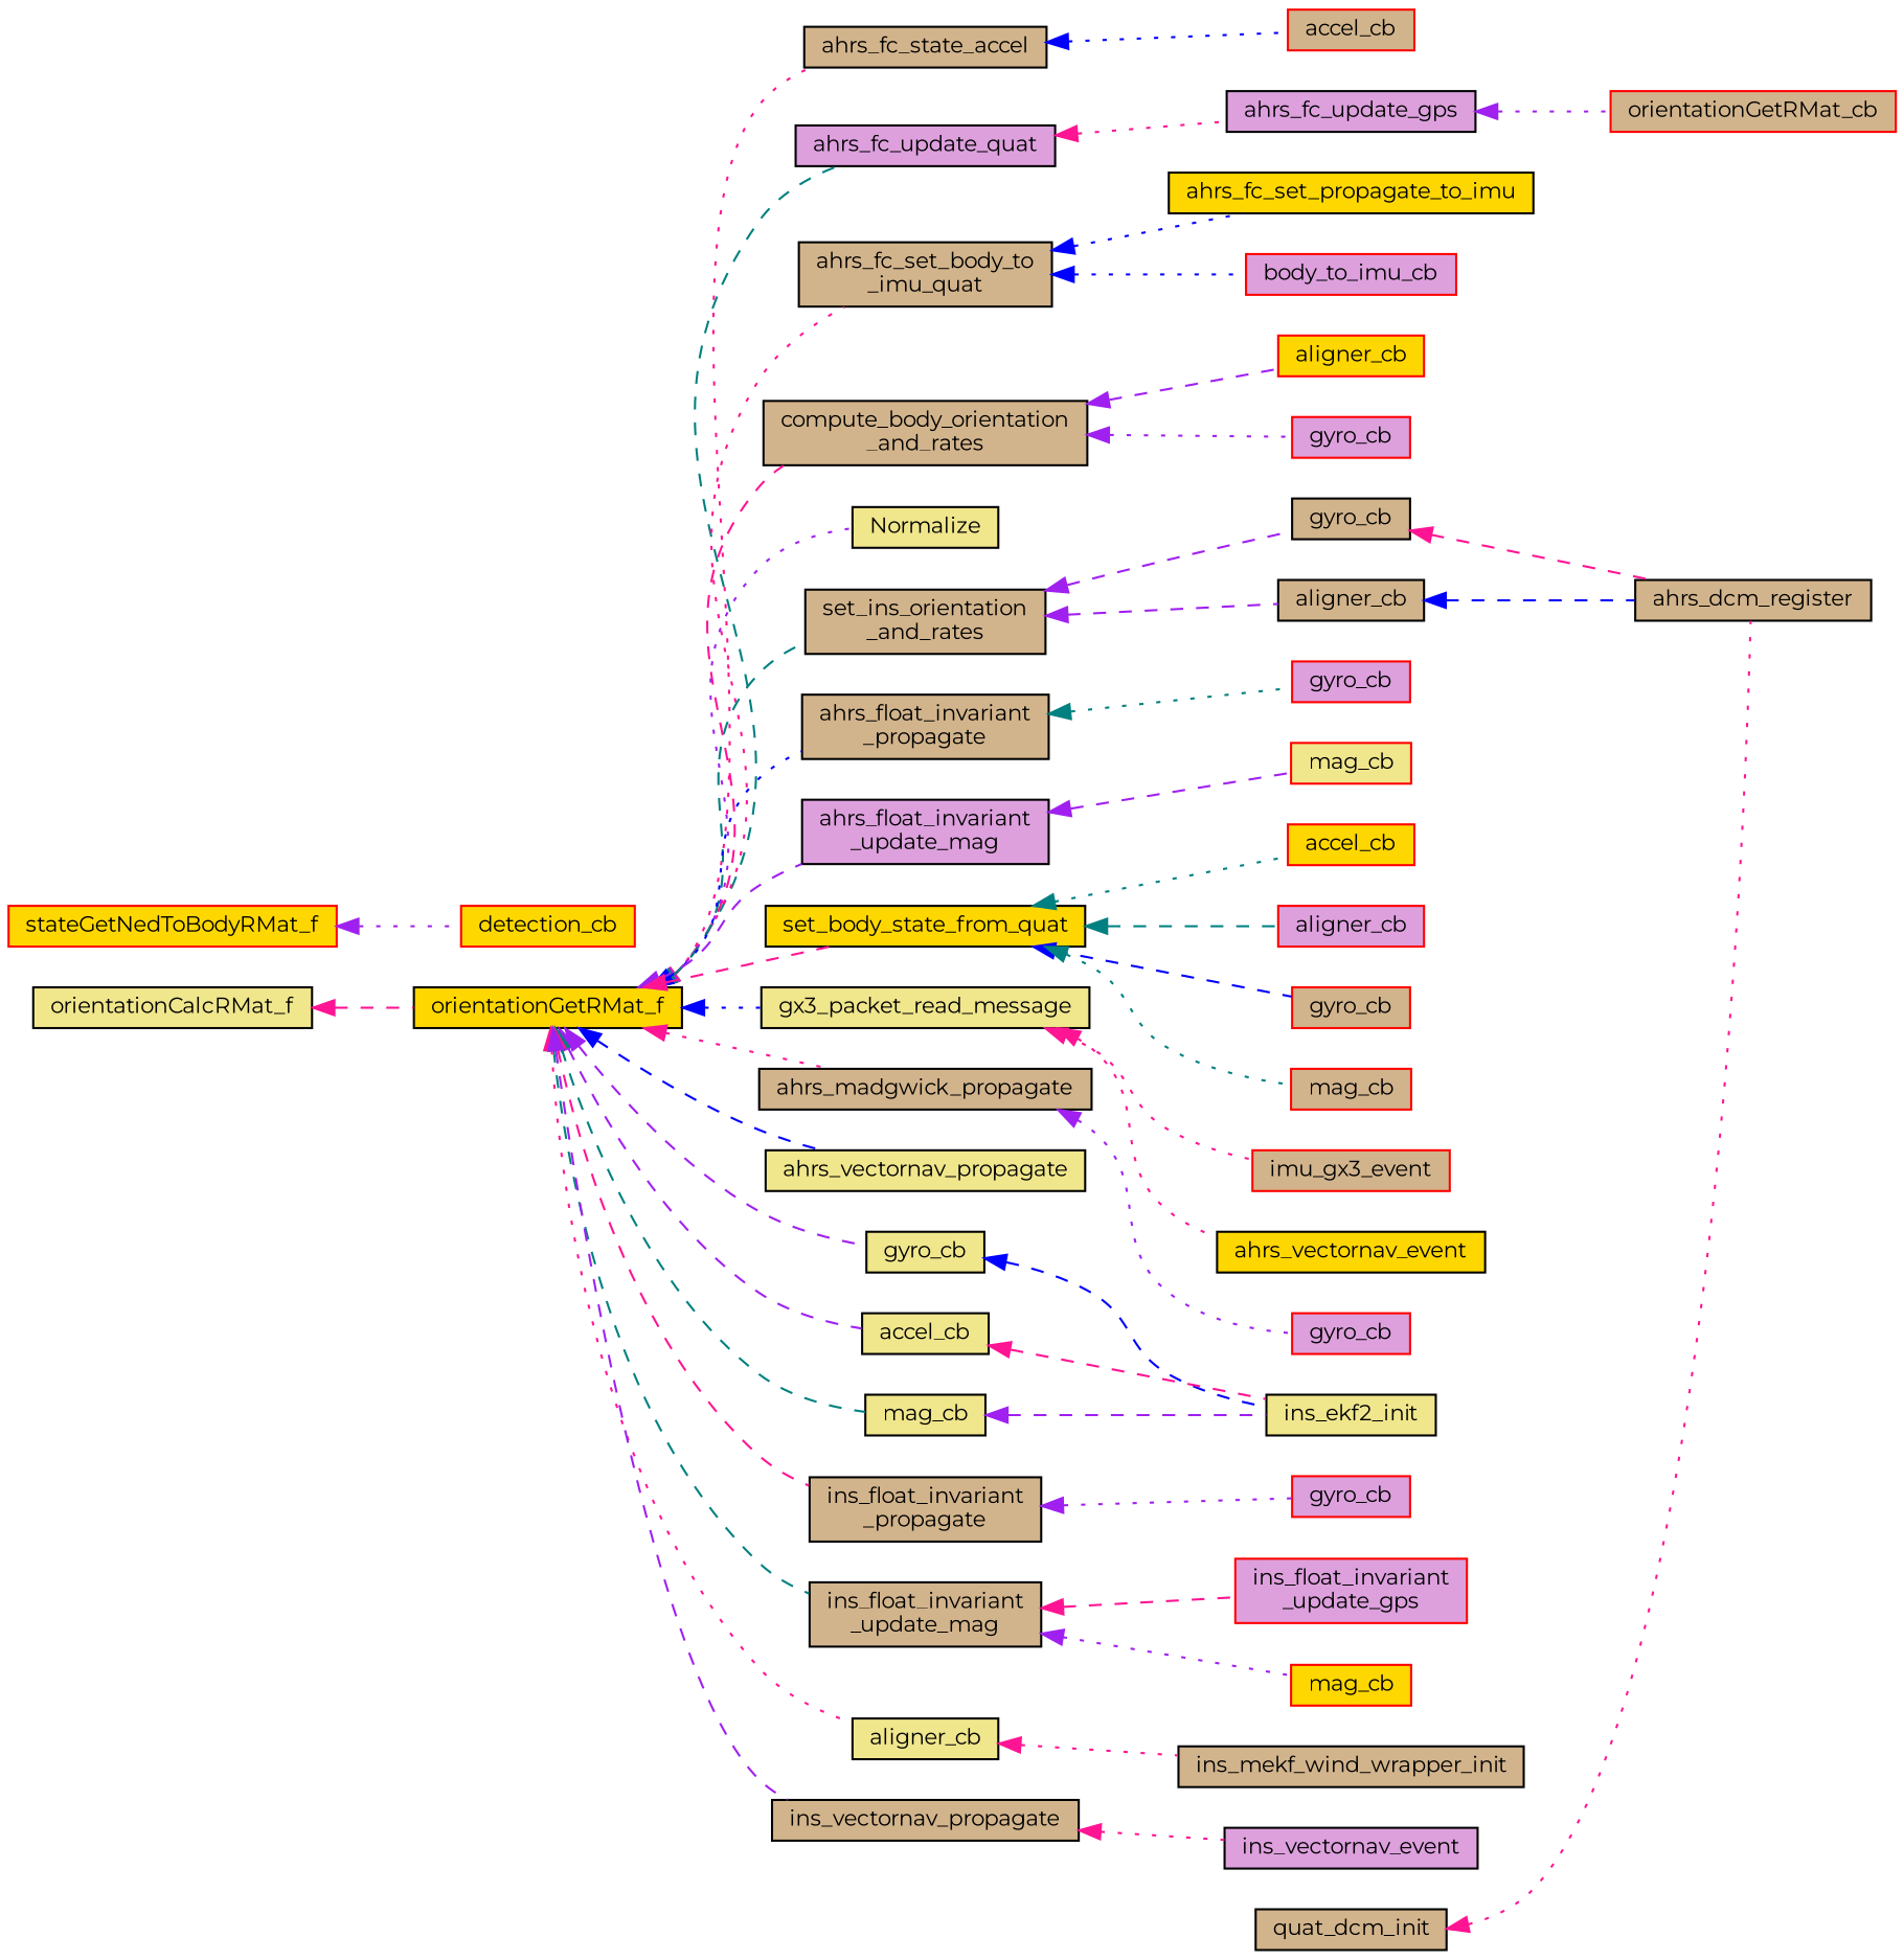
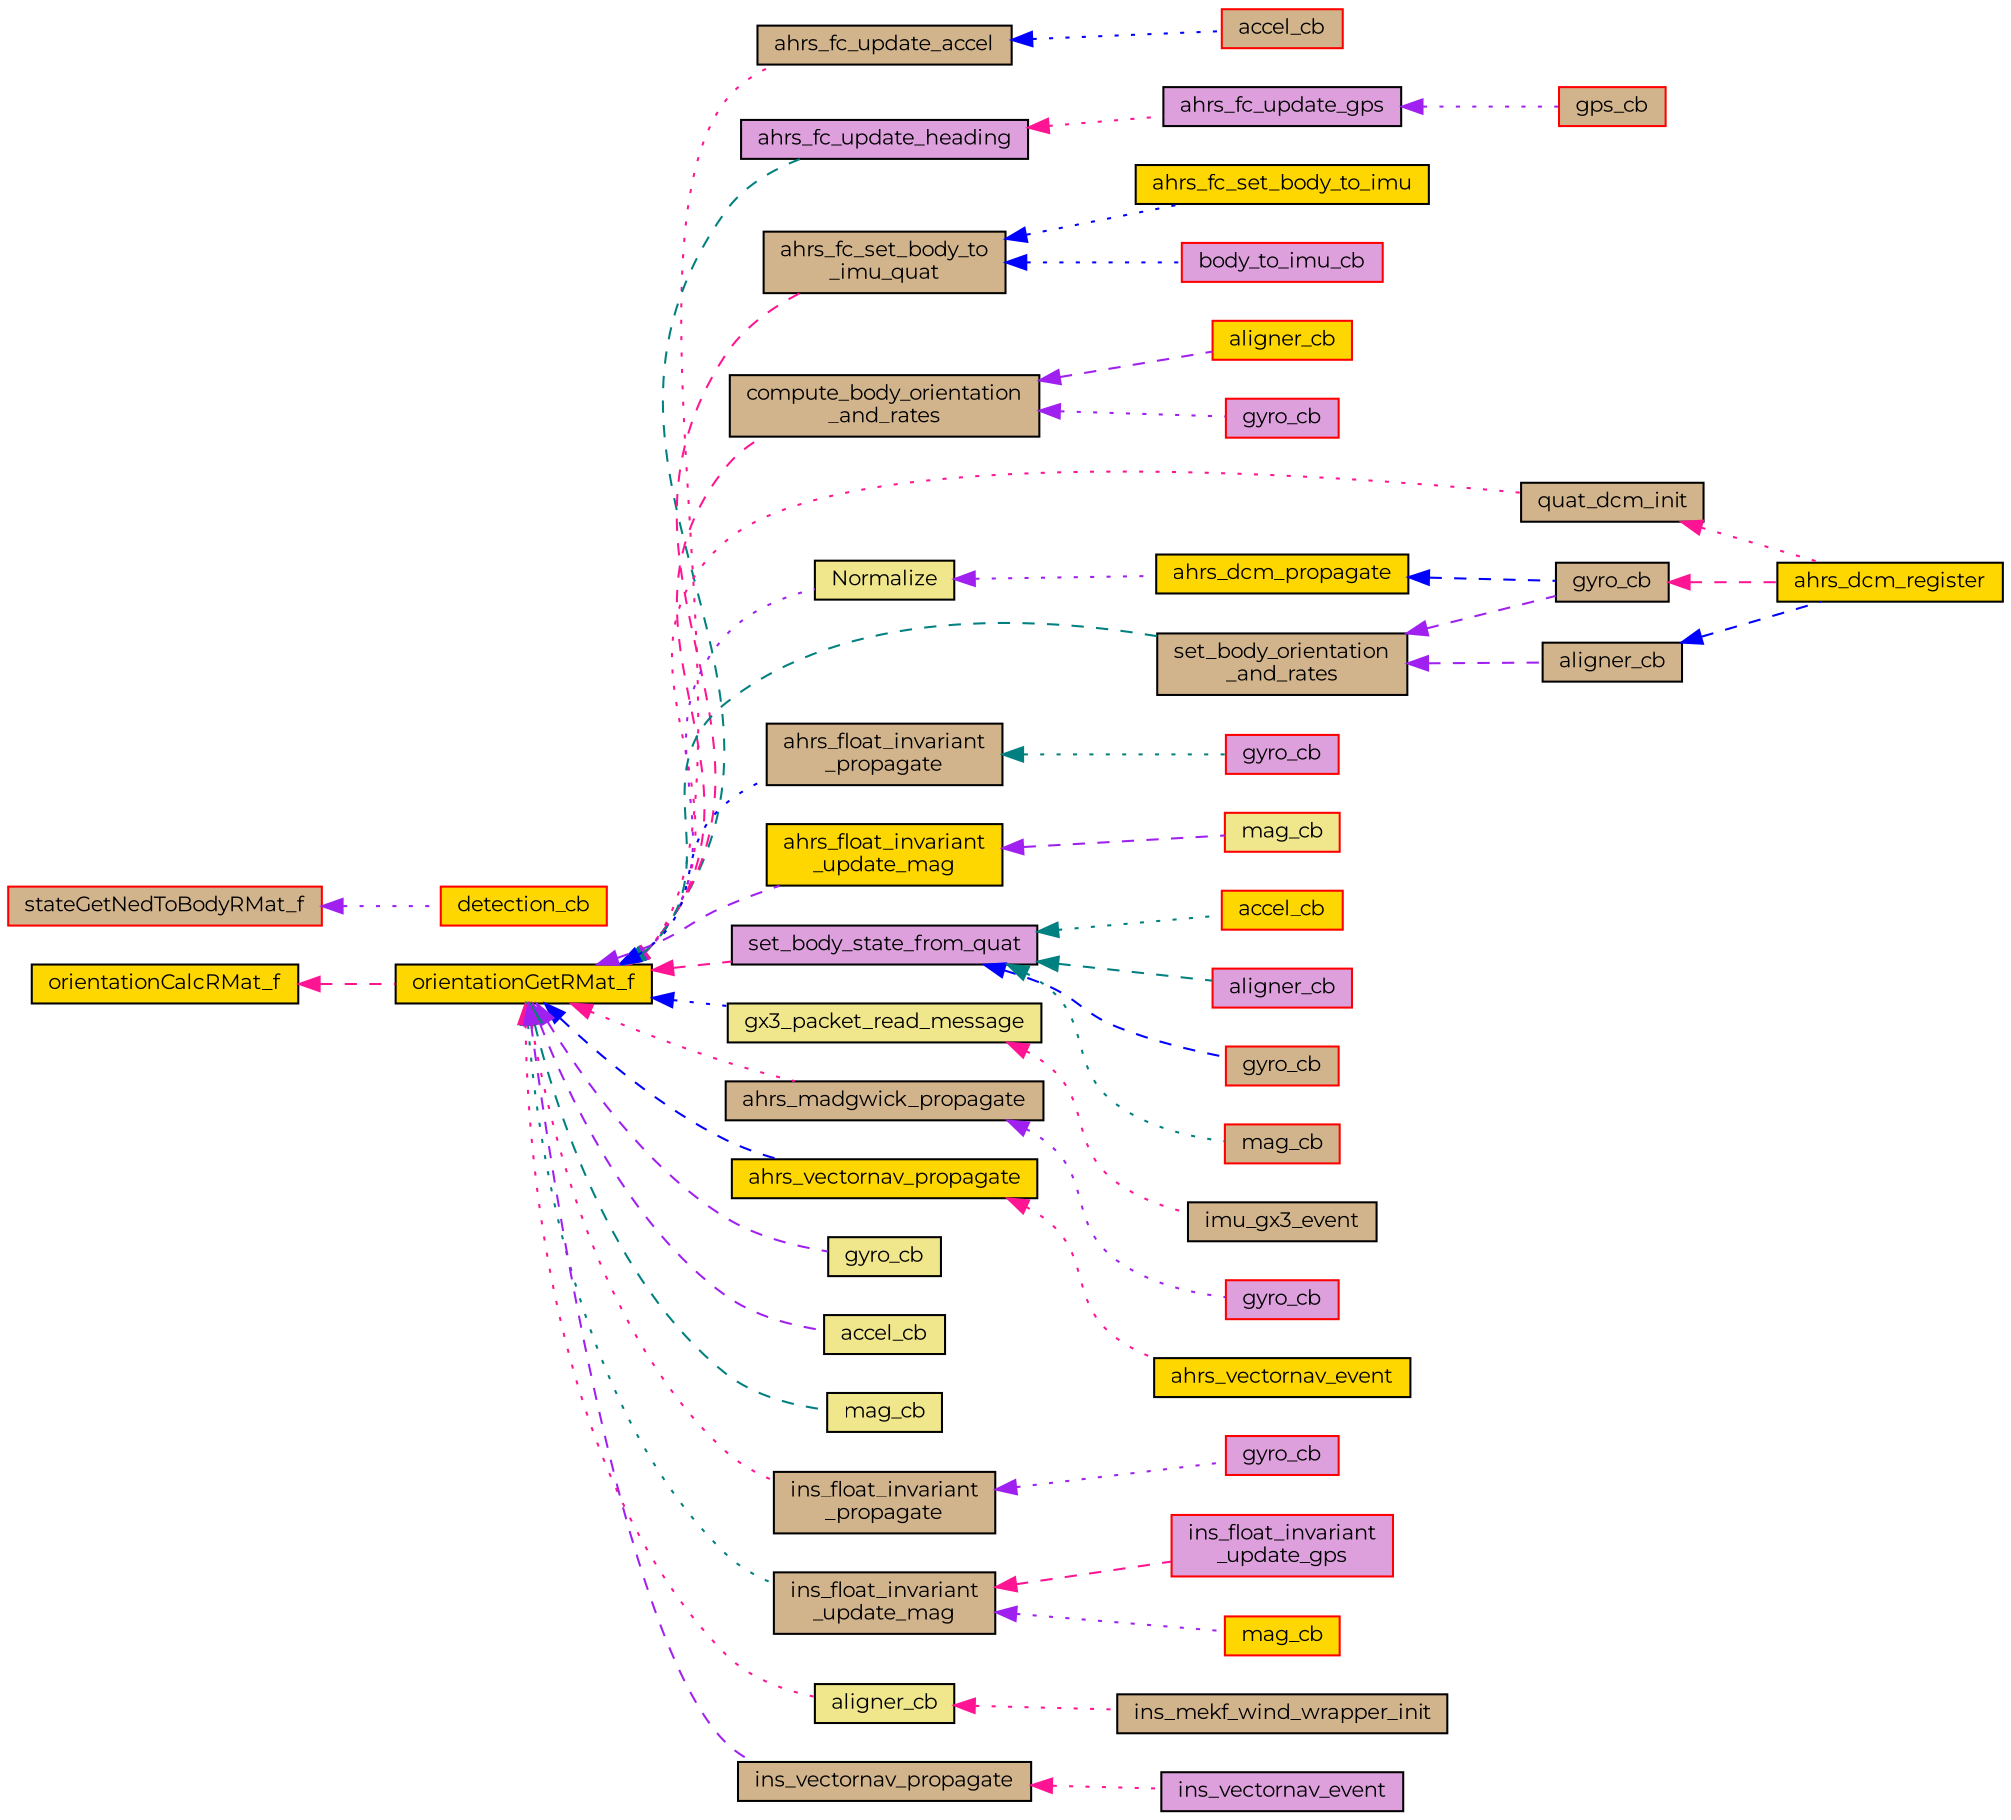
  digraph {
    fontname=Montserrat
    rankdir=LR
    node [color=black fillcolor=tan fontname=Montserrat fontsize=10 shape=record style=filled]
    edge [color=deeppink dir=back fontname=Montserrat fontsize=10 labelfontname=FreeSans labelfontsize=10 style=dotted]
-   n1 [fillcolor=khaki fontcolor=black height=0.2 label=orientationCalcRMat_f width=0.4]
+   n1 [fillcolor=gold fontcolor=black height=0.2 label=orientationCalcRMat_f width=0.4]
    n2 [fillcolor=gold height=0.2 label=orientationGetRMat_f width=0.4]
-   n3 [height=0.2 label=ahrs_fc_state_accel width=0.4]
-   n4 [fillcolor=plum height=0.2 label=ahrs_fc_update_quat width=0.4]
+   n3 [height=0.2 label=ahrs_fc_update_accel width=0.4]
+   n4 [fillcolor=plum height=0.2 label=ahrs_fc_update_heading width=0.4]
    n5 [height=0.2 label="ahrs_fc_set_body_to\l_imu_quat" width=0.4]
    n6 [height=0.2 label="compute_body_orientation\l_and_rates" width=0.4]
    n7 [height=0.2 label=quat_dcm_init width=0.4]
    n8 [fillcolor=khaki height=0.2 label=Normalize width=0.4]
-   n9 [height=0.2 label="set_ins_orientation\l_and_rates" width=0.4]
+   n9 [height=0.2 label="set_body_orientation\l_and_rates" width=0.4]
    n10 [height=0.2 label="ahrs_float_invariant\l_propagate" width=0.4]
-   n11 [fillcolor=plum height=0.2 label="ahrs_float_invariant\l_update_mag" width=0.4]
-   n12 [fillcolor=gold height=0.2 label=set_body_state_from_quat width=0.4]
+   n11 [fillcolor=gold height=0.2 label="ahrs_float_invariant\l_update_mag" width=0.4]
+   n12 [fillcolor=plum height=0.2 label=set_body_state_from_quat width=0.4]
    n13 [fillcolor=khaki height=0.2 label=gx3_packet_read_message width=0.4]
    n14 [height=0.2 label=ahrs_madgwick_propagate width=0.4]
-   n15 [fillcolor=khaki height=0.2 label=ahrs_vectornav_propagate width=0.4]
+   n15 [fillcolor=gold height=0.2 label=ahrs_vectornav_propagate width=0.4]
    n16 [fillcolor=khaki height=0.2 label=gyro_cb width=0.4]
    n17 [fillcolor=khaki height=0.2 label=accel_cb width=0.4]
    n18 [fillcolor=khaki height=0.2 label=mag_cb width=0.4]
    n19 [height=0.2 label="ins_float_invariant\l_propagate" width=0.4]
    n20 [height=0.2 label="ins_float_invariant\l_update_mag" width=0.4]
    n21 [fillcolor=khaki height=0.2 label=aligner_cb width=0.4]
    n22 [height=0.2 label=ins_vectornav_propagate width=0.4]
    n23 [color=red height=0.2 label=accel_cb width=0.4]
    n24 [fillcolor=plum height=0.2 label=ahrs_fc_update_gps width=0.4]
-   n25 [fillcolor=gold height=0.2 label=ahrs_fc_set_propagate_to_imu width=0.4]
+   n25 [fillcolor=gold height=0.2 label=ahrs_fc_set_body_to_imu width=0.4]
    n26 [color=red fillcolor=plum height=0.2 label=body_to_imu_cb width=0.4]
    n27 [color=red fillcolor=gold height=0.2 label=aligner_cb width=0.4]
    n28 [color=red fillcolor=plum height=0.2 label=gyro_cb width=0.4]
-   n29 [height=0.2 label=ahrs_dcm_register width=0.4]
+   n29 [fillcolor=gold height=0.2 label=ahrs_dcm_register width=0.4]
+   n30 [fillcolor=gold height=0.2 label=ahrs_dcm_propagate width=0.4]
    n31 [height=0.2 label=gyro_cb width=0.4]
    n32 [height=0.2 label=aligner_cb width=0.4]
    n33 [color=red fillcolor=plum height=0.2 label=gyro_cb width=0.4]
    n34 [color=red fillcolor=khaki height=0.2 label=mag_cb width=0.4]
    n35 [color=red fillcolor=gold height=0.2 label=accel_cb width=0.4]
    n36 [color=red fillcolor=plum height=0.2 label=aligner_cb width=0.4]
    n37 [color=red height=0.2 label=gyro_cb width=0.4]
    n38 [color=red height=0.2 label=mag_cb width=0.4]
-   n39 [color=red height=0.2 label=imu_gx3_event width=0.4]
+   n39 [height=0.2 label=imu_gx3_event width=0.4]
    n40 [color=red fillcolor=plum height=0.2 label=gyro_cb width=0.4]
    n41 [fillcolor=gold height=0.2 label=ahrs_vectornav_event width=0.4]
-   n42 [fillcolor=khaki height=0.2 label=ins_ekf2_init width=0.4]
    n43 [color=red fillcolor=plum height=0.2 label=gyro_cb width=0.4]
    n44 [color=red fillcolor=plum height=0.2 label="ins_float_invariant\l_update_gps" width=0.4]
    n45 [color=red fillcolor=gold height=0.2 label=mag_cb width=0.4]
    n46 [height=0.2 label=ins_mekf_wind_wrapper_init width=0.4]
    n47 [fillcolor=plum height=0.2 label=ins_vectornav_event width=0.4]
-   n48 [color=red fillcolor=gold height=0.2 label=stateGetNedToBodyRMat_f width=0.4]
+   n48 [color=red height=0.2 label=stateGetNedToBodyRMat_f width=0.4]
    n49 [color=red fillcolor=gold height=0.2 label=detection_cb width=0.4]
-   n50 [color=red height=0.2 label=orientationGetRMat_cb width=0.4]
+   n50 [color=red height=0.2 label=gps_cb width=0.4]
    n1 -> n2 [style=dashed]
    n2 -> n3
    n2 -> n4 [color=teal style=dashed]
-   n2 -> n5
+   n2 -> n5 [style=dashed]
    n2 -> n6 [style=dashed]
+   n2 -> n7
    n2 -> n8 [color=purple]
    n2 -> n9 [color=teal style=dashed]
    n2 -> n10 [color=blue]
    n2 -> n11 [color=purple style=dashed]
    n2 -> n12 [style=dashed]
    n2 -> n13 [color=blue]
    n2 -> n14
    n2 -> n15 [color=blue style=dashed]
    n2 -> n16 [color=purple style=dashed]
    n2 -> n17 [color=purple style=dashed]
    n2 -> n18 [color=teal style=dashed]
-   n2 -> n19 [style=dashed]
-   n2 -> n20 [color=teal style=dashed]
+   n2 -> n19
+   n2 -> n20 [color=teal]
    n2 -> n21
    n2 -> n22 [color=purple style=dashed]
    n3 -> n23 [color=blue]
    n4 -> n24
    n5 -> n25 [color=blue]
    n5 -> n26 [color=blue]
    n6 -> n27 [color=purple style=dashed]
    n6 -> n28 [color=purple]
    n7 -> n29
+   n8 -> n30 [color=purple]
    n9 -> n31 [color=purple style=dashed]
    n9 -> n32 [color=purple style=dashed]
    n10 -> n33 [color=teal]
    n11 -> n34 [color=purple style=dashed]
    n12 -> n35 [color=teal]
    n12 -> n36 [color=teal style=dashed]
    n12 -> n37 [color=blue style=dashed]
    n12 -> n38 [color=teal]
    n13 -> n39
    n14 -> n40 [color=purple]
-   n13 -> n41
-   n16 -> n42 [color=blue style=dashed]
-   n17 -> n42 [style=dashed]
-   n18 -> n42 [color=purple style=dashed]
+   n15 -> n41
    n19 -> n43 [color=purple]
    n20 -> n44 [style=dashed]
    n20 -> n45 [color=purple]
    n21 -> n46
    n22 -> n47
    n24 -> n50 [color=purple]
+   n30 -> n31 [color=blue style=dashed]
    n31 -> n29 [style=dashed]
    n32 -> n29 [color=blue style=dashed]
    n48 -> n49 [color=purple]
  }
